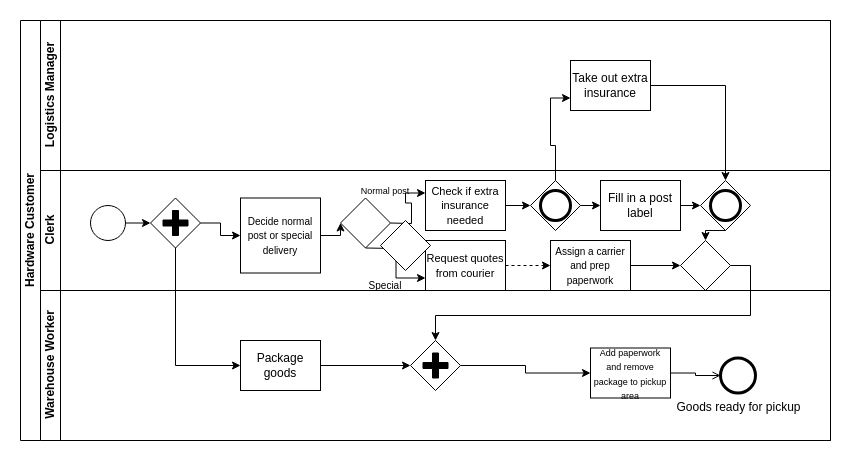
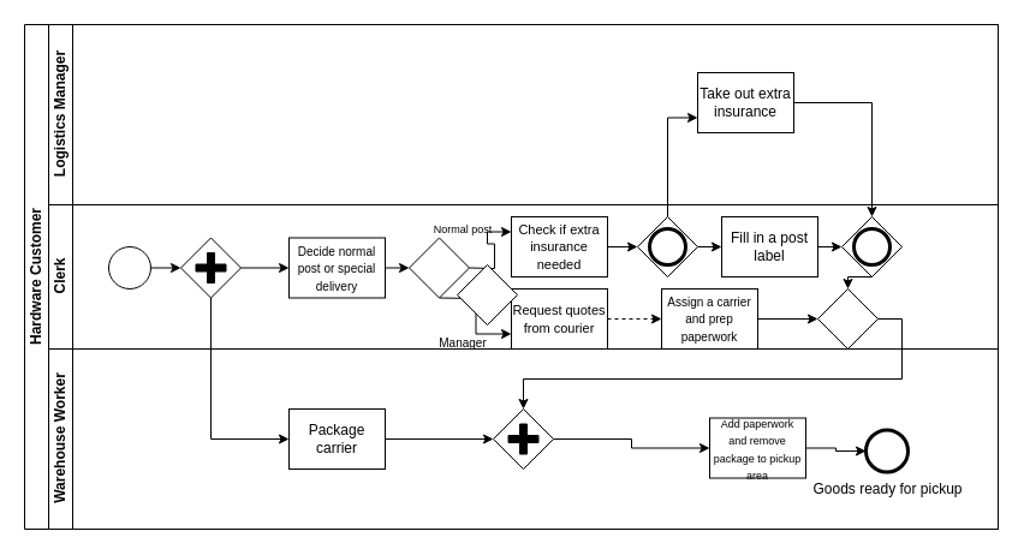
  <mxCell id="0" />
  <mxCell id="1" parent="0" />
  <mxCell id="2" value="Hardware Customer" style="swimlane;html=1;childLayout=stackLayout;resizeParent=1;resizeParentMax=0;horizontal=0;startSize=20;horizontalStack=0;whiteSpace=wrap;" parent="1" vertex="1"><mxGeometry x="20" y="20" width="810" height="420" as="geometry" /></mxCell>
  <mxCell id="3" value="Logistics Manager" style="swimlane;html=1;startSize=20;horizontal=0;" parent="2" vertex="1"><mxGeometry x="20" width="790" height="150" as="geometry" /></mxCell>
- <mxCell id="4" value="Take out extra insurance" style="points=[[0.25,0,0],[0.5,0,0],[0.75,0,0],[1,0.25,0],[1,0.5,0],[1,0.75,0],[0.75,1,0],[0.5,1,0],[0.25,1,0],[0,0.75,0],[0,0.5,0],[0,0.25,0]];shape=mxgraph.bpmn.task2;whiteSpace=wrap;rectStyle=rounded;size=10;html=1;container=1;expand=0;collapsible=0;taskMarker=abstract;" parent="3" vertex="1"><mxGeometry x="530" y="40" width="80" height="50" as="geometry" /></mxCell>
+ <mxCell id="4" value="Take out extra insurance" style="points=[[0.25,0,0],[0.5,0,0],[0.75,0,0],[1,0.25,0],[1,0.5,0],[1,0.75,0],[0.75,1,0],[0.5,1,0],[0.25,1,0],[0,0.75,0],[0,0.5,0],[0,0.25,0]];shape=mxgraph.bpmn.task2;whiteSpace=wrap;rectStyle=rounded;size=10;html=1;container=1;expand=0;collapsible=0;taskMarker=abstract;" parent="3" vertex="1"><mxGeometry x="540" y="40" width="80" height="50" as="geometry" /></mxCell>
  <mxCell id="5" value="Clerk" style="swimlane;html=1;startSize=20;horizontal=0;" parent="2" vertex="1"><mxGeometry x="20" y="150" width="790" height="120" as="geometry" /></mxCell>
  <mxCell id="6" value="" style="points=[[0.145,0.145,0],[0.5,0,0],[0.855,0.145,0],[1,0.5,0],[0.855,0.855,0],[0.5,1,0],[0.145,0.855,0],[0,0.5,0]];shape=mxgraph.bpmn.event;html=1;verticalLabelPosition=bottom;labelBackgroundColor=#ffffff;verticalAlign=top;align=center;perimeter=ellipsePerimeter;outlineConnect=0;aspect=fixed;outline=standard;symbol=general;" parent="5" vertex="1"><mxGeometry x="50" y="35" width="35" height="35" as="geometry" /></mxCell>
- <mxCell id="7" value="&lt;font style=&quot;font-size: 10px;&quot;&gt;Decide normal post or special delivery&lt;/font&gt;" style="points=[[0.25,0,0],[0.5,0,0],[0.75,0,0],[1,0.25,0],[1,0.5,0],[1,0.75,0],[0.75,1,0],[0.5,1,0],[0.25,1,0],[0,0.75,0],[0,0.5,0],[0,0.25,0]];shape=mxgraph.bpmn.task2;whiteSpace=wrap;rectStyle=rounded;size=10;html=1;container=1;expand=0;collapsible=0;taskMarker=abstract;" parent="5" vertex="1"><mxGeometry x="200" y="27.5" width="80" height="75" as="geometry" /></mxCell>
+ <mxCell id="7" value="&lt;font style=&quot;font-size: 10px;&quot;&gt;Decide normal post or special delivery&lt;/font&gt;" style="points=[[0.25,0,0],[0.5,0,0],[0.75,0,0],[1,0.25,0],[1,0.5,0],[1,0.75,0],[0.75,1,0],[0.5,1,0],[0.25,1,0],[0,0.75,0],[0,0.5,0],[0,0.25,0]];shape=mxgraph.bpmn.task2;whiteSpace=wrap;rectStyle=rounded;size=10;html=1;container=1;expand=0;collapsible=0;taskMarker=abstract;" parent="5" vertex="1"><mxGeometry x="200" y="27.5" width="80" height="50" as="geometry" /></mxCell>
  <mxCell id="8" value="&lt;font style=&quot;font-size: 11px;&quot;&gt;Check if extra insurance needed&lt;/font&gt;" style="points=[[0.25,0,0],[0.5,0,0],[0.75,0,0],[1,0.25,0],[1,0.5,0],[1,0.75,0],[0.75,1,0],[0.5,1,0],[0.25,1,0],[0,0.75,0],[0,0.5,0],[0,0.25,0]];shape=mxgraph.bpmn.task2;whiteSpace=wrap;rectStyle=rounded;size=10;html=1;container=1;expand=0;collapsible=0;taskMarker=abstract;" parent="5" vertex="1"><mxGeometry x="385" y="10" width="80" height="50" as="geometry" /></mxCell>
  <mxCell id="9" value="&lt;font style=&quot;font-size: 11px;&quot;&gt;Request quotes from courier&lt;/font&gt;" style="points=[[0.25,0,0],[0.5,0,0],[0.75,0,0],[1,0.25,0],[1,0.5,0],[1,0.75,0],[0.75,1,0],[0.5,1,0],[0.25,1,0],[0,0.75,0],[0,0.5,0],[0,0.25,0]];shape=mxgraph.bpmn.task2;whiteSpace=wrap;rectStyle=rounded;size=10;html=1;container=1;expand=0;collapsible=0;taskMarker=abstract;" parent="5" vertex="1"><mxGeometry x="385" y="70" width="80" height="50" as="geometry" /></mxCell>
  <mxCell id="10" value="Fill in a post label" style="points=[[0.25,0,0],[0.5,0,0],[0.75,0,0],[1,0.25,0],[1,0.5,0],[1,0.75,0],[0.75,1,0],[0.5,1,0],[0.25,1,0],[0,0.75,0],[0,0.5,0],[0,0.25,0]];shape=mxgraph.bpmn.task2;whiteSpace=wrap;rectStyle=rounded;size=10;html=1;container=1;expand=0;collapsible=0;taskMarker=abstract;" parent="5" vertex="1"><mxGeometry x="560" y="10" width="80" height="50" as="geometry" /></mxCell>
  <mxCell id="11" value="&lt;font style=&quot;font-size: 10px;&quot;&gt;Assign a carrier and prep paperwork&lt;/font&gt;" style="points=[[0.25,0,0],[0.5,0,0],[0.75,0,0],[1,0.25,0],[1,0.5,0],[1,0.75,0],[0.75,1,0],[0.5,1,0],[0.25,1,0],[0,0.75,0],[0,0.5,0],[0,0.25,0]];shape=mxgraph.bpmn.task2;whiteSpace=wrap;rectStyle=rounded;size=10;html=1;container=1;expand=0;collapsible=0;taskMarker=abstract;" parent="5" vertex="1"><mxGeometry x="510" y="70" width="80" height="50" as="geometry" /></mxCell>
  <mxCell id="12" value="" style="points=[[0.25,0.25,0],[0.5,0,0],[0.75,0.25,0],[1,0.5,0],[0.75,0.75,0],[0.5,1,0],[0.25,0.75,0],[0,0.5,0]];shape=mxgraph.bpmn.gateway2;html=1;verticalLabelPosition=bottom;labelBackgroundColor=#ffffff;verticalAlign=top;align=center;perimeter=rhombusPerimeter;outlineConnect=0;outline=none;symbol=none;gwType=parallel;" parent="5" vertex="1"><mxGeometry x="110" y="27.5" width="50" height="50" as="geometry" /></mxCell>
  <mxCell id="13" style="edgeStyle=orthogonalEdgeStyle;rounded=0;orthogonalLoop=1;jettySize=auto;html=1;exitX=1;exitY=0.5;exitDx=0;exitDy=0;exitPerimeter=0;entryX=0;entryY=0.5;entryDx=0;entryDy=0;entryPerimeter=0;" parent="5" source="6" target="12" edge="1"><mxGeometry relative="1" as="geometry" /></mxCell>
  <mxCell id="14" style="edgeStyle=orthogonalEdgeStyle;rounded=0;orthogonalLoop=1;jettySize=auto;html=1;exitX=1;exitY=0.5;exitDx=0;exitDy=0;exitPerimeter=0;entryX=0;entryY=0.5;entryDx=0;entryDy=0;entryPerimeter=0;" parent="5" source="12" target="7" edge="1"><mxGeometry relative="1" as="geometry" /></mxCell>
  <mxCell id="15" style="edgeStyle=orthogonalEdgeStyle;rounded=0;orthogonalLoop=1;jettySize=auto;html=1;exitX=1;exitY=0.5;exitDx=0;exitDy=0;exitPerimeter=0;entryX=0;entryY=0.5;entryDx=0;entryDy=0;entryPerimeter=0;" parent="5" source="7" edge="1"><mxGeometry relative="1" as="geometry"><mxPoint x="300" y="52.5" as="targetPoint" /></mxGeometry></mxCell>
  <mxCell id="16" style="edgeStyle=orthogonalEdgeStyle;rounded=0;orthogonalLoop=1;jettySize=auto;html=1;exitX=1;exitY=0.5;exitDx=0;exitDy=0;exitPerimeter=0;entryX=0;entryY=0.25;entryDx=0;entryDy=0;entryPerimeter=0;" parent="5" target="8" edge="1"><mxGeometry relative="1" as="geometry"><mxPoint x="350" y="52.5" as="sourcePoint" /></mxGeometry></mxCell>
  <mxCell id="17" style="edgeStyle=orthogonalEdgeStyle;rounded=0;orthogonalLoop=1;jettySize=auto;html=1;exitX=0.5;exitY=1;exitDx=0;exitDy=0;exitPerimeter=0;entryX=0;entryY=0.75;entryDx=0;entryDy=0;entryPerimeter=0;" parent="5" target="9" edge="1"><mxGeometry relative="1" as="geometry"><mxPoint x="325" y="77.5" as="sourcePoint" /></mxGeometry></mxCell>
  <mxCell id="18" style="edgeStyle=orthogonalEdgeStyle;rounded=0;orthogonalLoop=1;jettySize=auto;html=1;exitX=1;exitY=0.5;exitDx=0;exitDy=0;exitPerimeter=0;entryX=0;entryY=0.5;entryDx=0;entryDy=0;entryPerimeter=0;dashed=1;" parent="5" source="9" target="11" edge="1"><mxGeometry relative="1" as="geometry" /></mxCell>
  <mxCell id="19" value="&lt;font style=&quot;font-size: 9px;&quot;&gt;Normal post&lt;/font&gt;" style="text;html=1;strokeColor=none;fillColor=none;align=center;verticalAlign=middle;whiteSpace=wrap;rounded=0;" parent="5" vertex="1"><mxGeometry x="305" y="5" width="80" height="30" as="geometry" /></mxCell>
- <mxCell id="20" value="&lt;font style=&quot;font-size: 10px;&quot;&gt;Special&lt;/font&gt;" style="text;html=1;strokeColor=none;fillColor=none;align=center;verticalAlign=middle;whiteSpace=wrap;rounded=0;" parent="5" vertex="1"><mxGeometry x="305" y="100" width="80" height="30" as="geometry" /></mxCell>
+ <mxCell id="20" value="&lt;font style=&quot;font-size: 10px;&quot;&gt;Manager&lt;/font&gt;" style="text;html=1;strokeColor=none;fillColor=none;align=center;verticalAlign=middle;whiteSpace=wrap;rounded=0;" parent="5" vertex="1"><mxGeometry x="305" y="100" width="80" height="30" as="geometry" /></mxCell>
  <mxCell id="21" value="" style="points=[[0.25,0.25,0],[0.5,0,0],[0.75,0.25,0],[1,0.5,0],[0.75,0.75,0],[0.5,1,0],[0.25,0.75,0],[0,0.5,0]];shape=mxgraph.bpmn.gateway2;html=1;verticalLabelPosition=bottom;labelBackgroundColor=#ffffff;verticalAlign=top;align=center;perimeter=rhombusPerimeter;outlineConnect=0;outline=end;symbol=general;" parent="5" vertex="1"><mxGeometry x="490" y="10" width="50" height="50" as="geometry" /></mxCell>
  <mxCell id="22" style="edgeStyle=orthogonalEdgeStyle;rounded=0;orthogonalLoop=1;jettySize=auto;html=1;exitX=1;exitY=0.5;exitDx=0;exitDy=0;exitPerimeter=0;entryX=0;entryY=0.5;entryDx=0;entryDy=0;entryPerimeter=0;" parent="5" source="8" target="21" edge="1"><mxGeometry relative="1" as="geometry" /></mxCell>
  <mxCell id="23" style="edgeStyle=orthogonalEdgeStyle;rounded=0;orthogonalLoop=1;jettySize=auto;html=1;exitX=1;exitY=0.5;exitDx=0;exitDy=0;exitPerimeter=0;entryX=0;entryY=0.5;entryDx=0;entryDy=0;entryPerimeter=0;" parent="5" source="21" target="10" edge="1"><mxGeometry relative="1" as="geometry" /></mxCell>
  <mxCell id="24" value="" style="points=[[0.25,0.25,0],[0.5,0,0],[0.75,0.25,0],[1,0.5,0],[0.75,0.75,0],[0.5,1,0],[0.25,0.75,0],[0,0.5,0]];shape=mxgraph.bpmn.gateway2;html=1;verticalLabelPosition=bottom;labelBackgroundColor=#ffffff;verticalAlign=top;align=center;perimeter=rhombusPerimeter;outlineConnect=0;outline=end;symbol=general;" parent="5" vertex="1"><mxGeometry x="660" y="10" width="50" height="50" as="geometry" /></mxCell>
  <mxCell id="25" style="edgeStyle=orthogonalEdgeStyle;rounded=0;orthogonalLoop=1;jettySize=auto;html=1;exitX=1;exitY=0.5;exitDx=0;exitDy=0;exitPerimeter=0;entryX=0;entryY=0.5;entryDx=0;entryDy=0;entryPerimeter=0;" parent="5" source="10" target="24" edge="1"><mxGeometry relative="1" as="geometry" /></mxCell>
  <mxCell id="26" value="" style="points=[[0.25,0.25,0],[0.5,0,0],[0.75,0.25,0],[1,0.5,0],[0.75,0.75,0],[0.5,1,0],[0.25,0.75,0],[0,0.5,0]];shape=mxgraph.bpmn.gateway2;html=1;verticalLabelPosition=bottom;labelBackgroundColor=#ffffff;verticalAlign=top;align=center;perimeter=rhombusPerimeter;outlineConnect=0;outline=none;symbol=none;" parent="5" vertex="1"><mxGeometry x="640" y="70" width="50" height="50" as="geometry" /></mxCell>
  <mxCell id="27" style="edgeStyle=orthogonalEdgeStyle;rounded=0;orthogonalLoop=1;jettySize=auto;html=1;exitX=1;exitY=0.5;exitDx=0;exitDy=0;exitPerimeter=0;entryX=0;entryY=0.5;entryDx=0;entryDy=0;entryPerimeter=0;" parent="5" source="11" target="26" edge="1"><mxGeometry relative="1" as="geometry" /></mxCell>
  <mxCell id="28" style="edgeStyle=orthogonalEdgeStyle;rounded=0;orthogonalLoop=1;jettySize=auto;html=1;exitX=0.5;exitY=1;exitDx=0;exitDy=0;exitPerimeter=0;entryX=0.5;entryY=0;entryDx=0;entryDy=0;entryPerimeter=0;" parent="5" source="24" target="26" edge="1"><mxGeometry relative="1" as="geometry" /></mxCell>
  <mxCell id="29" value="" style="points=[[0.25,0.25,0],[0.5,0,0],[0.75,0.25,0],[1,0.5,0],[0.75,0.75,0],[0.5,1,0],[0.25,0.75,0],[0,0.5,0]];shape=mxgraph.bpmn.gateway2;html=1;verticalLabelPosition=bottom;labelBackgroundColor=#ffffff;verticalAlign=top;align=center;perimeter=rhombusPerimeter;outlineConnect=0;outline=none;symbol=none;" vertex="1" parent="5"><mxGeometry x="300" y="27.5" width="50" height="50" as="geometry" /></mxCell>
  <mxCell id="30" value="Warehouse Worker" style="swimlane;html=1;startSize=20;horizontal=0;" parent="2" vertex="1"><mxGeometry x="20" y="270" width="790" height="150" as="geometry" /></mxCell>
  <mxCell id="31" value="Goods ready for pickup" style="points=[[0.145,0.145,0],[0.5,0,0],[0.855,0.145,0],[1,0.5,0],[0.855,0.855,0],[0.5,1,0],[0.145,0.855,0],[0,0.5,0]];shape=mxgraph.bpmn.event;html=1;verticalLabelPosition=bottom;labelBackgroundColor=#ffffff;verticalAlign=top;align=center;perimeter=ellipsePerimeter;outlineConnect=0;aspect=fixed;outline=end;symbol=terminate2;" parent="30" vertex="1"><mxGeometry x="680" y="67.5" width="35" height="35" as="geometry" /></mxCell>
- <mxCell id="32" value="Package goods" style="points=[[0.25,0,0],[0.5,0,0],[0.75,0,0],[1,0.25,0],[1,0.5,0],[1,0.75,0],[0.75,1,0],[0.5,1,0],[0.25,1,0],[0,0.75,0],[0,0.5,0],[0,0.25,0]];shape=mxgraph.bpmn.task2;whiteSpace=wrap;rectStyle=rounded;size=10;html=1;container=1;expand=0;collapsible=0;taskMarker=abstract;" parent="30" vertex="1"><mxGeometry x="200" y="50" width="80" height="50" as="geometry" /></mxCell>
+ <mxCell id="32" value="Package carrier" style="points=[[0.25,0,0],[0.5,0,0],[0.75,0,0],[1,0.25,0],[1,0.5,0],[1,0.75,0],[0.75,1,0],[0.5,1,0],[0.25,1,0],[0,0.75,0],[0,0.5,0],[0,0.25,0]];shape=mxgraph.bpmn.task2;whiteSpace=wrap;rectStyle=rounded;size=10;html=1;container=1;expand=0;collapsible=0;taskMarker=abstract;" parent="30" vertex="1"><mxGeometry x="200" y="50" width="80" height="50" as="geometry" /></mxCell>
  <mxCell id="33" value="&lt;font style=&quot;font-size: 9px;&quot;&gt;Add paperwork and remove package to pickup area&lt;/font&gt;" style="points=[[0.25,0,0],[0.5,0,0],[0.75,0,0],[1,0.25,0],[1,0.5,0],[1,0.75,0],[0.75,1,0],[0.5,1,0],[0.25,1,0],[0,0.75,0],[0,0.5,0],[0,0.25,0]];shape=mxgraph.bpmn.task2;whiteSpace=wrap;rectStyle=rounded;size=10;html=1;container=1;expand=0;collapsible=0;taskMarker=abstract;" parent="30" vertex="1"><mxGeometry x="550" y="57.5" width="80" height="50" as="geometry" /></mxCell>
  <mxCell id="34" style="edgeStyle=orthogonalEdgeStyle;rounded=0;orthogonalLoop=1;jettySize=auto;html=1;exitX=1;exitY=0.5;exitDx=0;exitDy=0;exitPerimeter=0;" parent="30" source="35" target="33" edge="1"><mxGeometry relative="1" as="geometry" /></mxCell>
  <mxCell id="35" value="" style="points=[[0.25,0.25,0],[0.5,0,0],[0.75,0.25,0],[1,0.5,0],[0.75,0.75,0],[0.5,1,0],[0.25,0.75,0],[0,0.5,0]];shape=mxgraph.bpmn.gateway2;html=1;verticalLabelPosition=bottom;labelBackgroundColor=#ffffff;verticalAlign=top;align=center;perimeter=rhombusPerimeter;outlineConnect=0;outline=none;symbol=none;gwType=parallel;" parent="30" vertex="1"><mxGeometry x="370" y="50" width="50" height="50" as="geometry" /></mxCell>
  <mxCell id="36" style="edgeStyle=orthogonalEdgeStyle;rounded=0;orthogonalLoop=1;jettySize=auto;html=1;exitX=1;exitY=0.5;exitDx=0;exitDy=0;exitPerimeter=0;entryX=0;entryY=0.5;entryDx=0;entryDy=0;entryPerimeter=0;" parent="30" source="32" target="35" edge="1"><mxGeometry relative="1" as="geometry" /></mxCell>
- <mxCell id="37" style="edgeStyle=orthogonalEdgeStyle;rounded=0;orthogonalLoop=1;jettySize=auto;html=1;exitX=1;exitY=0.5;exitDx=0;exitDy=0;exitPerimeter=0;entryX=0;entryY=0.5;entryDx=0;entryDy=0;entryPerimeter=0;endArrow=open;" parent="30" source="33" target="31" edge="1"><mxGeometry relative="1" as="geometry" /></mxCell>
+ <mxCell id="37" style="edgeStyle=orthogonalEdgeStyle;rounded=0;orthogonalLoop=1;jettySize=auto;html=1;exitX=1;exitY=0.5;exitDx=0;exitDy=0;exitPerimeter=0;entryX=0;entryY=0.5;entryDx=0;entryDy=0;entryPerimeter=0;" parent="30" source="33" target="31" edge="1"><mxGeometry relative="1" as="geometry" /></mxCell>
  <mxCell id="38" style="edgeStyle=orthogonalEdgeStyle;rounded=0;orthogonalLoop=1;jettySize=auto;html=1;exitX=0.5;exitY=1;exitDx=0;exitDy=0;exitPerimeter=0;entryX=0;entryY=0.5;entryDx=0;entryDy=0;entryPerimeter=0;" parent="2" source="12" target="32" edge="1"><mxGeometry relative="1" as="geometry" /></mxCell>
  <mxCell id="39" style="edgeStyle=orthogonalEdgeStyle;rounded=0;orthogonalLoop=1;jettySize=auto;html=1;exitX=0.5;exitY=0;exitDx=0;exitDy=0;exitPerimeter=0;entryX=0;entryY=0.75;entryDx=0;entryDy=0;entryPerimeter=0;" parent="2" source="21" target="4" edge="1"><mxGeometry relative="1" as="geometry" /></mxCell>
  <mxCell id="40" style="edgeStyle=orthogonalEdgeStyle;rounded=0;orthogonalLoop=1;jettySize=auto;html=1;exitX=1;exitY=0.5;exitDx=0;exitDy=0;exitPerimeter=0;" parent="2" source="4" target="24" edge="1"><mxGeometry relative="1" as="geometry" /></mxCell>
  <mxCell id="41" style="edgeStyle=orthogonalEdgeStyle;rounded=0;orthogonalLoop=1;jettySize=auto;html=1;exitX=1;exitY=0.5;exitDx=0;exitDy=0;exitPerimeter=0;entryX=0.5;entryY=0;entryDx=0;entryDy=0;entryPerimeter=0;" parent="2" source="26" target="35" edge="1"><mxGeometry relative="1" as="geometry" /></mxCell>
  <mxCell id="42" value="" style="points=[[0.25,0.25,0],[0.5,0,0],[0.75,0.25,0],[1,0.5,0],[0.75,0.75,0],[0.5,1,0],[0.25,0.75,0],[0,0.5,0]];shape=mxgraph.bpmn.gateway2;html=1;verticalLabelPosition=bottom;labelBackgroundColor=#ffffff;verticalAlign=top;align=center;perimeter=rhombusPerimeter;outlineConnect=0;outline=none;symbol=none;" vertex="1" parent="1"><mxGeometry x="380" y="220" width="50" height="50" as="geometry" /></mxCell>
